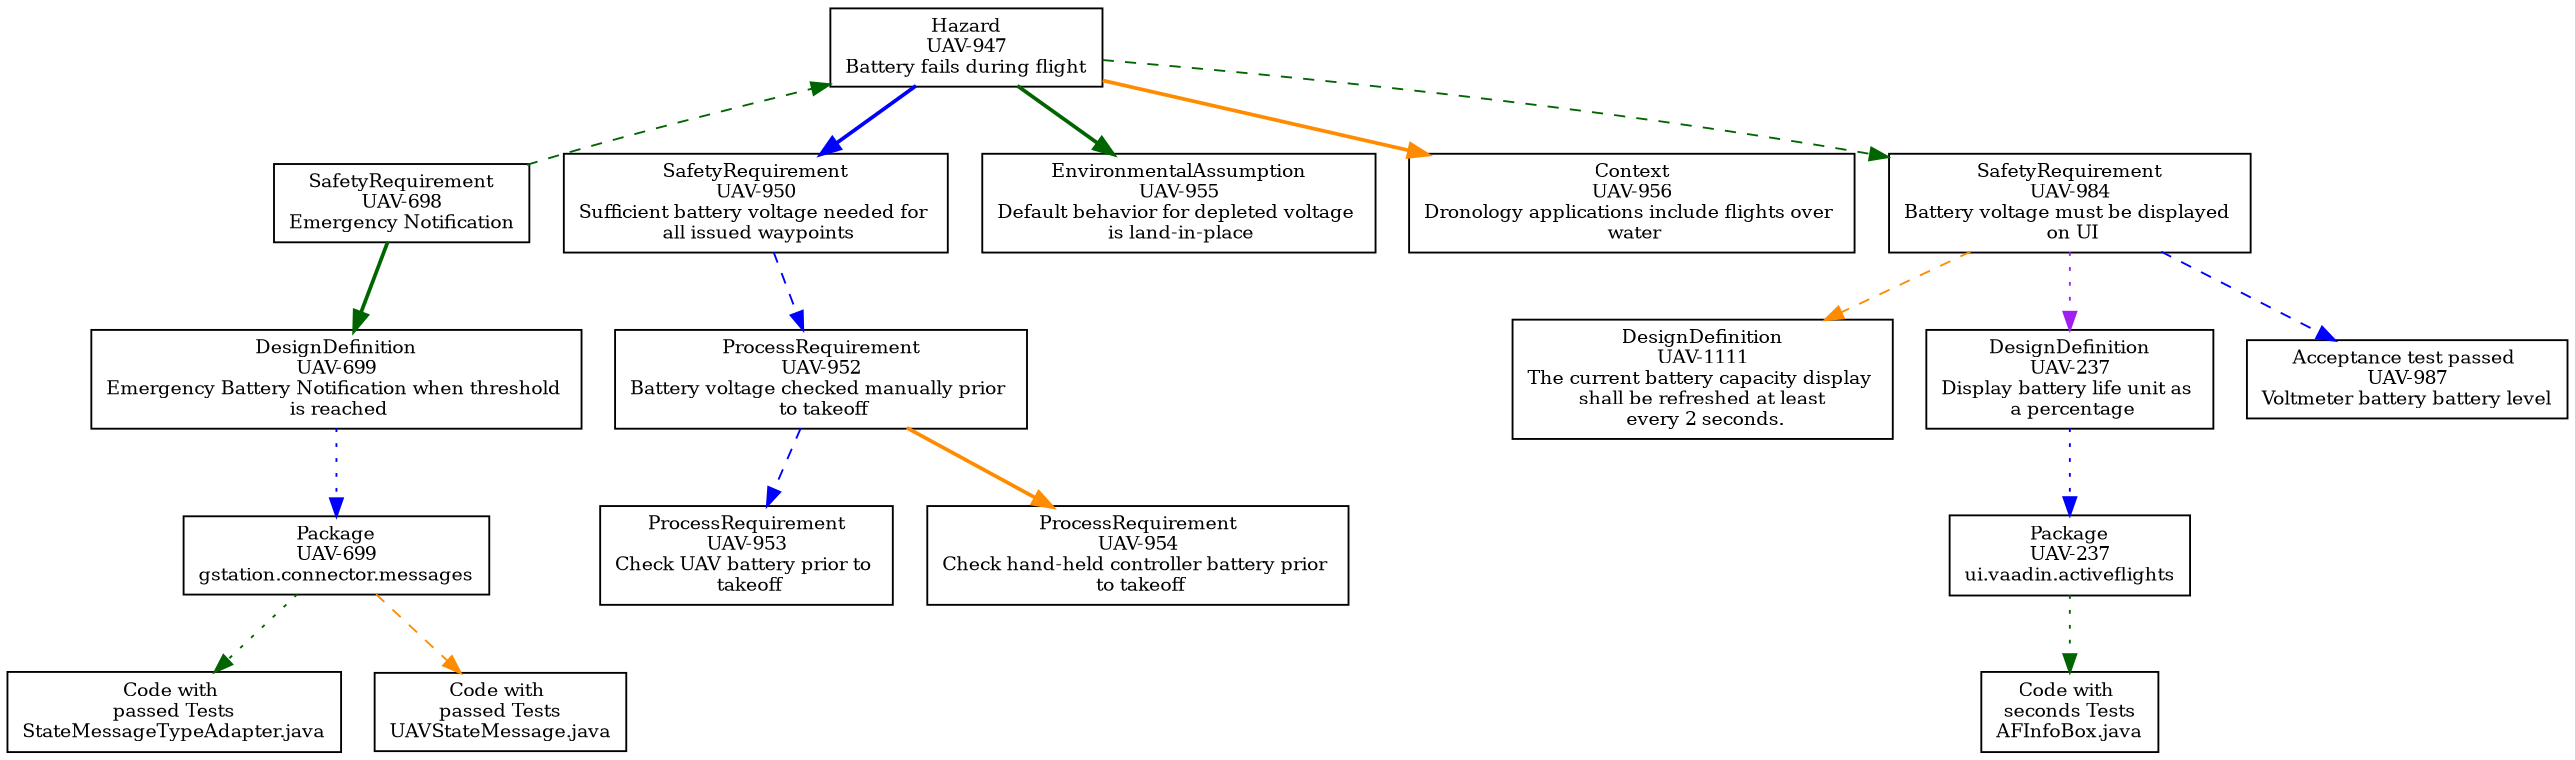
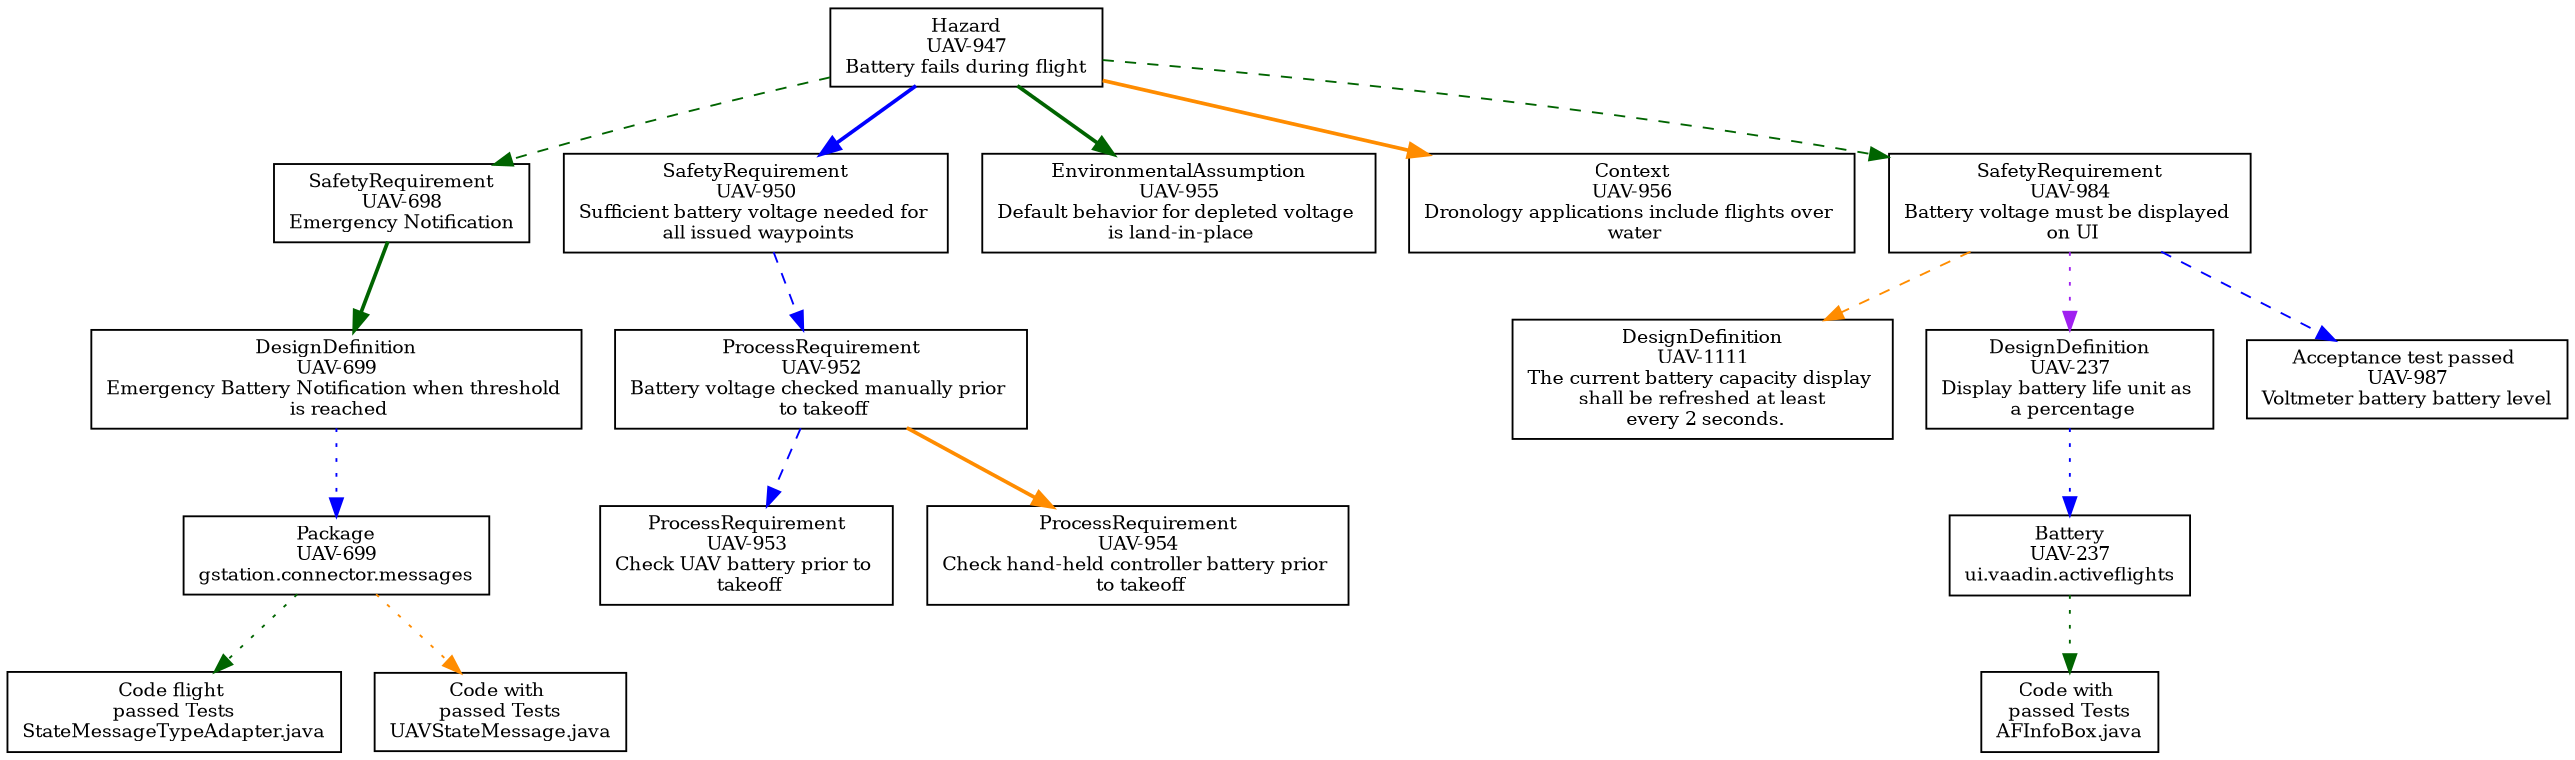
  digraph {
    autosize=false
    fontname="DejaVu Serif"
    rankdir=TD
    node [color=black fontname="DejaVu Serif" fontsize=10 shape=record]
    edge [color=darkgreen fontname="DejaVu Serif" style=dashed]
    n1 [label="Hazard\nUAV-947\nBattery fails during flight "]
    n2 [label="SafetyRequirement\nUAV-698\nEmergency Notification "]
    n3 [label="SafetyRequirement\nUAV-950\nSufficient battery voltage needed for \n all issued waypoints "]
    n4 [label="EnvironmentalAssumption\nUAV-955\nDefault behavior for depleted voltage \n is land-in-place "]
    n5 [label="Context\nUAV-956\nDronology applications include flights over \n water "]
    n6 [label="SafetyRequirement\nUAV-984\nBattery voltage must be displayed \n on UI "]
    n7 [label="DesignDefinition\nUAV-699\nEmergency Battery Notification when threshold \n is reached "]
    n8 [label="ProcessRequirement\nUAV-952\nBattery voltage checked manually prior \n to takeoff "]
    n9 [label="DesignDefinition\nUAV-1111\nThe current battery capacity display \n shall be refreshed at least \n every 2 seconds. "]
    n10 [label="DesignDefinition\nUAV-237\nDisplay battery life unit as \n a percentage "]
    n11 [label="Acceptance test passed \nUAV-987\nVoltmeter battery battery level "]
    n12 [label="Package\nUAV-699\ngstation.connector.messages"]
-   n13 [label="Code with \n passed Tests \nStateMessageTypeAdapter.java"]
+   n13 [label="Code flight \n passed Tests \nStateMessageTypeAdapter.java"]
    n14 [label="Code with \n passed Tests \nUAVStateMessage.java"]
    n15 [label="ProcessRequirement\nUAV-953\nCheck UAV battery prior to \n takeoff "]
    n16 [label="ProcessRequirement\nUAV-954\nCheck hand-held controller battery prior \n to takeoff "]
-   n17 [label="Package\nUAV-237\nui.vaadin.activeflights"]
-   n18 [label="Code with \n seconds Tests \nAFInfoBox.java"]
-   n2 -> n1
+   n17 [label="Battery\nUAV-237\nui.vaadin.activeflights"]
+   n18 [label="Code with \n passed Tests \nAFInfoBox.java"]
+   n1 -> n2
    n1 -> n3 [color=blue style=bold]
    n1 -> n4 [style=bold]
    n1 -> n5 [color=darkorange style=bold]
    n1 -> n6
    n2 -> n7 [style=bold]
    n3 -> n8 [color=blue]
    n6 -> n9 [color=darkorange]
    n6 -> n10 [color=purple style=dotted]
    n6 -> n11 [color=blue]
    n7 -> n12 [color=blue style=dotted]
    n8 -> n15 [color=blue]
    n8 -> n16 [color=darkorange style=bold]
    n10 -> n17 [color=blue style=dotted]
    n12 -> n13 [style=dotted]
-   n12 -> n14 [color=darkorange]
+   n12 -> n14 [color=darkorange style=dotted]
    n17 -> n18 [style=dotted]
  }
